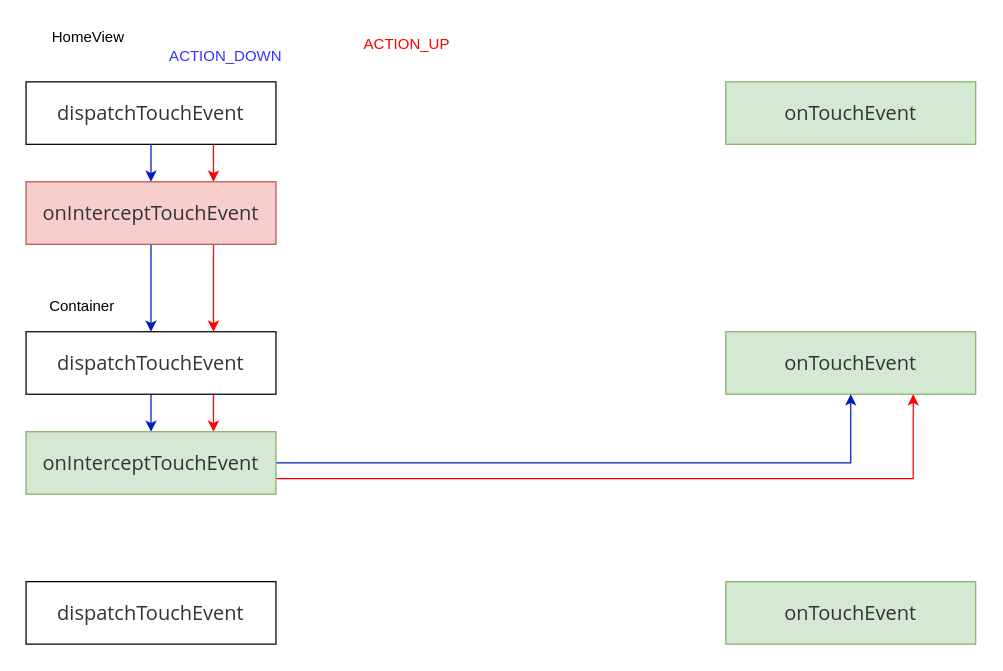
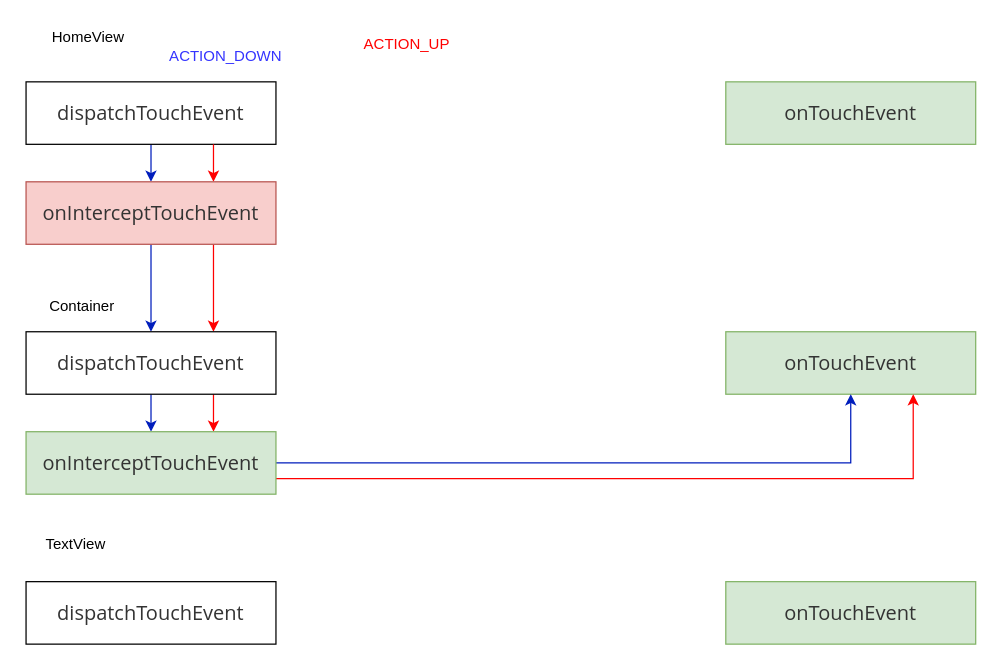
  <mxCell id="0" />
  <mxCell id="1" parent="0" />
  <mxCell id="2" value="" style="edgeStyle=orthogonalEdgeStyle;rounded=0;orthogonalLoop=1;jettySize=auto;html=1;strokeColor=#001DBC;fontColor=#3333FF;fillColor=#0050ef;exitX=0.5;exitY=1;exitDx=0;exitDy=0;entryX=0.5;entryY=0;entryDx=0;entryDy=0;" parent="1" source="3" target="7" edge="1"><mxGeometry relative="1" as="geometry"><Array as="points" /></mxGeometry></mxCell>
  <mxCell id="3" value="&lt;span style=&quot;color: rgb(51 , 51 , 51) ; font-family: &amp;#34;open sans&amp;#34; , &amp;#34;clear sans&amp;#34; , &amp;#34;helvetica neue&amp;#34; , &amp;#34;helvetica&amp;#34; , &amp;#34;arial&amp;#34; , sans-serif ; font-size: 16px ; text-align: left ; white-space: pre-wrap ; background-color: rgb(255 , 255 , 255)&quot;&gt;dispatchTouchEvent&lt;br&gt;&lt;/span&gt;" style="rounded=0;whiteSpace=wrap;html=1;" parent="1" vertex="1"><mxGeometry x="20" y="65" width="200" height="50" as="geometry" /></mxCell>
  <mxCell id="4" style="edgeStyle=orthogonalEdgeStyle;rounded=0;orthogonalLoop=1;jettySize=auto;html=1;entryX=0.75;entryY=0;entryDx=0;entryDy=0;exitX=0.75;exitY=1;exitDx=0;exitDy=0;fillColor=#f8cecc;strokeColor=#FF0000;" parent="1" source="3" target="7" edge="1"><mxGeometry relative="1" as="geometry" /></mxCell>
  <mxCell id="5" style="edgeStyle=orthogonalEdgeStyle;rounded=0;orthogonalLoop=1;jettySize=auto;html=1;entryX=0.5;entryY=0;entryDx=0;entryDy=0;strokeColor=#001DBC;fontColor=#3333FF;fillColor=#0050ef;exitX=0.5;exitY=1;exitDx=0;exitDy=0;" parent="1" source="7" target="11" edge="1"><mxGeometry relative="1" as="geometry"><Array as="points" /></mxGeometry></mxCell>
  <mxCell id="6" style="edgeStyle=orthogonalEdgeStyle;rounded=0;orthogonalLoop=1;jettySize=auto;html=1;entryX=0.75;entryY=0;entryDx=0;entryDy=0;exitX=0.75;exitY=1;exitDx=0;exitDy=0;strokeColor=#FF0000;" parent="1" source="7" target="11" edge="1"><mxGeometry relative="1" as="geometry" /></mxCell>
  <mxCell id="7" value="&lt;span style=&quot;color: rgb(51, 51, 51); font-family: &amp;quot;open sans&amp;quot;, &amp;quot;clear sans&amp;quot;, &amp;quot;helvetica neue&amp;quot;, helvetica, arial, sans-serif; font-size: 16px; text-align: left; white-space: pre-wrap;&quot;&gt;onInterceptTouchEvent&lt;br&gt;&lt;/span&gt;" style="rounded=0;whiteSpace=wrap;html=1;fillColor=#f8cecc;strokeColor=#b85450;labelBackgroundColor=none;" parent="1" vertex="1"><mxGeometry x="20" y="145" width="200" height="50" as="geometry" /></mxCell>
  <mxCell id="8" value="&lt;span style=&quot;color: rgb(51, 51, 51); font-family: &amp;quot;open sans&amp;quot;, &amp;quot;clear sans&amp;quot;, &amp;quot;helvetica neue&amp;quot;, helvetica, arial, sans-serif; font-size: 16px; text-align: left; white-space: pre-wrap;&quot;&gt;onTouchEvent&lt;br&gt;&lt;/span&gt;" style="rounded=0;whiteSpace=wrap;html=1;fillColor=#d5e8d4;strokeColor=#82b366;labelBackgroundColor=none;" parent="1" vertex="1"><mxGeometry x="580" y="65" width="200" height="50" as="geometry" /></mxCell>
  <mxCell id="9" value="" style="edgeStyle=orthogonalEdgeStyle;rounded=0;orthogonalLoop=1;jettySize=auto;html=1;strokeColor=#001DBC;fontColor=#3333FF;fillColor=#0050ef;" parent="1" source="11" target="22" edge="1"><mxGeometry relative="1" as="geometry" /></mxCell>
  <mxCell id="10" style="edgeStyle=orthogonalEdgeStyle;rounded=0;orthogonalLoop=1;jettySize=auto;html=1;exitX=0.75;exitY=1;exitDx=0;exitDy=0;entryX=0.75;entryY=0;entryDx=0;entryDy=0;fontColor=none;strokeColor=#FF0000;" edge="1" parent="1" source="11" target="22"><mxGeometry relative="1" as="geometry" /></mxCell>
  <mxCell id="11" value="&lt;span style=&quot;color: rgb(51 , 51 , 51) ; font-family: &amp;#34;open sans&amp;#34; , &amp;#34;clear sans&amp;#34; , &amp;#34;helvetica neue&amp;#34; , &amp;#34;helvetica&amp;#34; , &amp;#34;arial&amp;#34; , sans-serif ; font-size: 16px ; text-align: left ; white-space: pre-wrap ; background-color: rgb(255 , 255 , 255)&quot;&gt;dispatchTouchEvent&lt;br&gt;&lt;/span&gt;" style="rounded=0;whiteSpace=wrap;html=1;" parent="1" vertex="1"><mxGeometry x="20" y="265" width="200" height="50" as="geometry" /></mxCell>
  <mxCell id="12" value="&lt;span style=&quot;color: rgb(51, 51, 51); font-family: &amp;quot;open sans&amp;quot;, &amp;quot;clear sans&amp;quot;, &amp;quot;helvetica neue&amp;quot;, helvetica, arial, sans-serif; font-size: 16px; text-align: left; white-space: pre-wrap;&quot;&gt;onTouchEvent&lt;br&gt;&lt;/span&gt;" style="rounded=0;whiteSpace=wrap;html=1;fillColor=#d5e8d4;strokeColor=#82b366;labelBackgroundColor=none;" parent="1" vertex="1"><mxGeometry x="580" y="265" width="200" height="50" as="geometry" /></mxCell>
  <mxCell id="13" value="&lt;span style=&quot;color: rgb(51 , 51 , 51) ; font-family: &amp;#34;open sans&amp;#34; , &amp;#34;clear sans&amp;#34; , &amp;#34;helvetica neue&amp;#34; , &amp;#34;helvetica&amp;#34; , &amp;#34;arial&amp;#34; , sans-serif ; font-size: 16px ; text-align: left ; white-space: pre-wrap ; background-color: rgb(255 , 255 , 255)&quot;&gt;dispatchTouchEvent&lt;br&gt;&lt;/span&gt;" style="rounded=0;whiteSpace=wrap;html=1;" parent="1" vertex="1"><mxGeometry x="20" y="465" width="200" height="50" as="geometry" /></mxCell>
  <mxCell id="14" value="&lt;span style=&quot;color: rgb(51, 51, 51); font-family: &amp;quot;open sans&amp;quot;, &amp;quot;clear sans&amp;quot;, &amp;quot;helvetica neue&amp;quot;, helvetica, arial, sans-serif; font-size: 16px; text-align: left; white-space: pre-wrap;&quot;&gt;onTouchEvent&lt;br&gt;&lt;/span&gt;" style="rounded=0;whiteSpace=wrap;html=1;fillColor=#d5e8d4;strokeColor=#82b366;labelBackgroundColor=none;" parent="1" vertex="1"><mxGeometry x="580" y="465" width="200" height="50" as="geometry" /></mxCell>
  <mxCell id="15" value="HomeView" style="text;html=1;strokeColor=none;fillColor=none;align=center;verticalAlign=middle;whiteSpace=wrap;rounded=0;" parent="1" vertex="1"><mxGeometry x="30" y="20" width="80" height="20" as="geometry" /></mxCell>
  <mxCell id="16" value="Container" style="text;html=1;strokeColor=none;fillColor=none;align=center;verticalAlign=middle;whiteSpace=wrap;rounded=0;" parent="1" vertex="1"><mxGeometry x="25" y="235" width="80" height="20" as="geometry" /></mxCell>
+ <mxCell id="17" value="TextView" style="text;html=1;strokeColor=none;fillColor=none;align=center;verticalAlign=middle;whiteSpace=wrap;rounded=0;" parent="1" vertex="1"><mxGeometry x="20" y="425" width="80" height="20" as="geometry" /></mxCell>
  <mxCell id="18" value="ACTION_DOWN" style="text;html=1;strokeColor=none;fillColor=none;align=center;verticalAlign=middle;whiteSpace=wrap;rounded=0;fontColor=#3333FF;" parent="1" vertex="1"><mxGeometry x="140" y="35" width="80" height="20" as="geometry" /></mxCell>
  <mxCell id="19" value="ACTION_UP" style="text;html=1;strokeColor=none;fillColor=none;align=center;verticalAlign=middle;whiteSpace=wrap;rounded=0;fontColor=#FF0000;" parent="1" vertex="1"><mxGeometry x="285" y="25" width="80" height="20" as="geometry" /></mxCell>
  <mxCell id="20" value="" style="edgeStyle=orthogonalEdgeStyle;rounded=0;orthogonalLoop=1;jettySize=auto;html=1;strokeColor=#001DBC;fontColor=#3333FF;fillColor=#0050ef;exitX=1;exitY=0.5;exitDx=0;exitDy=0;entryX=0.5;entryY=1;entryDx=0;entryDy=0;" parent="1" source="22" target="12" edge="1"><mxGeometry relative="1" as="geometry" /></mxCell>
  <mxCell id="21" style="edgeStyle=orthogonalEdgeStyle;rounded=0;orthogonalLoop=1;jettySize=auto;html=1;exitX=1;exitY=0.75;exitDx=0;exitDy=0;entryX=0.75;entryY=1;entryDx=0;entryDy=0;fontColor=none;strokeColor=#FF0000;" edge="1" parent="1" source="22" target="12"><mxGeometry relative="1" as="geometry" /></mxCell>
  <mxCell id="22" value="&lt;span style=&quot;color: rgb(51, 51, 51); font-family: &amp;quot;open sans&amp;quot;, &amp;quot;clear sans&amp;quot;, &amp;quot;helvetica neue&amp;quot;, helvetica, arial, sans-serif; font-size: 16px; text-align: left; white-space: pre-wrap;&quot;&gt;onInterceptTouchEvent&lt;br&gt;&lt;/span&gt;" style="rounded=0;whiteSpace=wrap;html=1;fillColor=#d5e8d4;strokeColor=#82b366;labelBackgroundColor=none;" parent="1" vertex="1"><mxGeometry x="20" y="345" width="200" height="50" as="geometry" /></mxCell>
